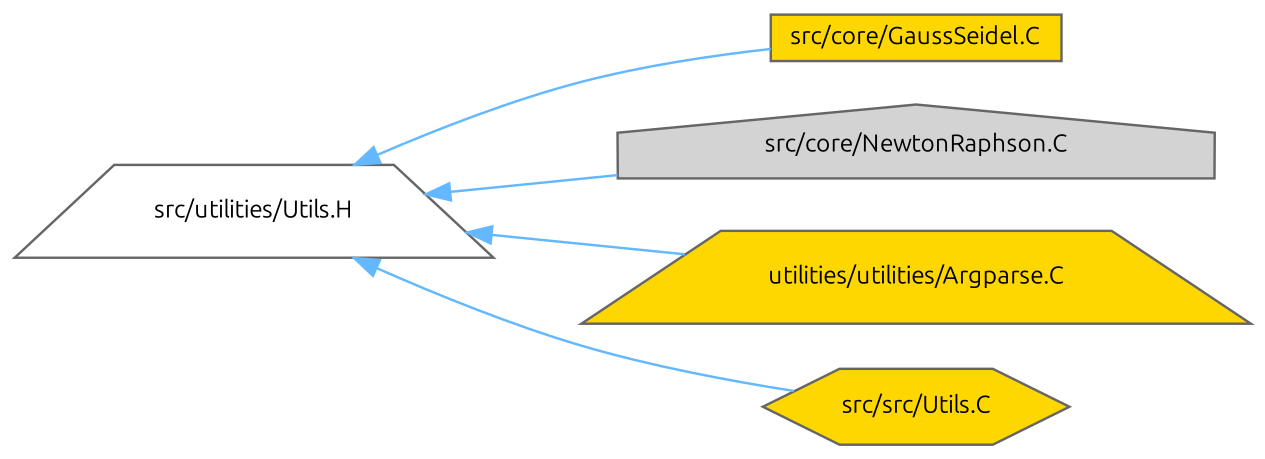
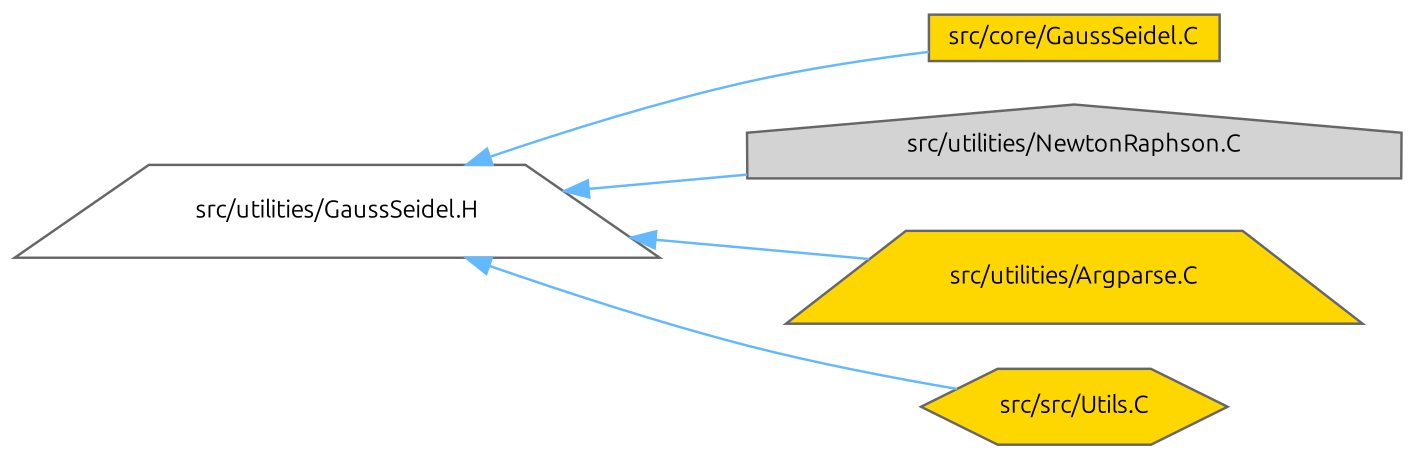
  digraph {
    fontname=Ubuntu
    rankdir=LR
    node [color=grey40 fillcolor=gold fontname=Ubuntu fontsize=10 shape=trapezium style=filled]
    edge [color=steelblue1 dir=back fontname=Ubuntu fontsize=10 labelfontname=Helvetica labelfontsize=10 style=solid]
-   n1 [color=gray40 fillcolor=white fontcolor=black height=0.2 label="src/utilities/Utils.H" width=0.4]
+   n1 [color=gray40 fillcolor=white fontcolor=black height=0.2 label="src/utilities/GaussSeidel.H" width=0.4]
    n2 [height=0.2 label="src/core/GaussSeidel.C" shape=box width=0.4]
-   n3 [fillcolor=lightgrey height=0.2 label="src/core/NewtonRaphson.C" shape=house width=0.4]
-   n4 [height=0.2 label="utilities/utilities/Argparse.C" width=0.4]
+   n3 [fillcolor=lightgrey height=0.2 label="src/utilities/NewtonRaphson.C" shape=house width=0.4]
+   n4 [height=0.2 label="src/utilities/Argparse.C" width=0.4]
    n5 [height=0.2 label="src/src/Utils.C" shape=hexagon width=0.4]
    n1 -> n2
    n1 -> n3
    n1 -> n4
    n1 -> n5
  }
